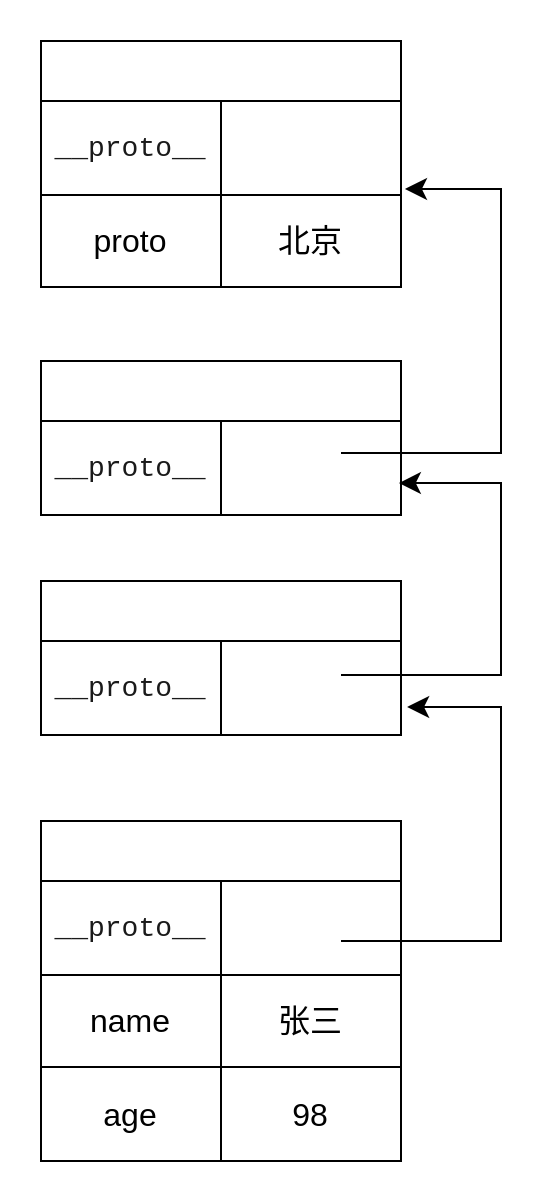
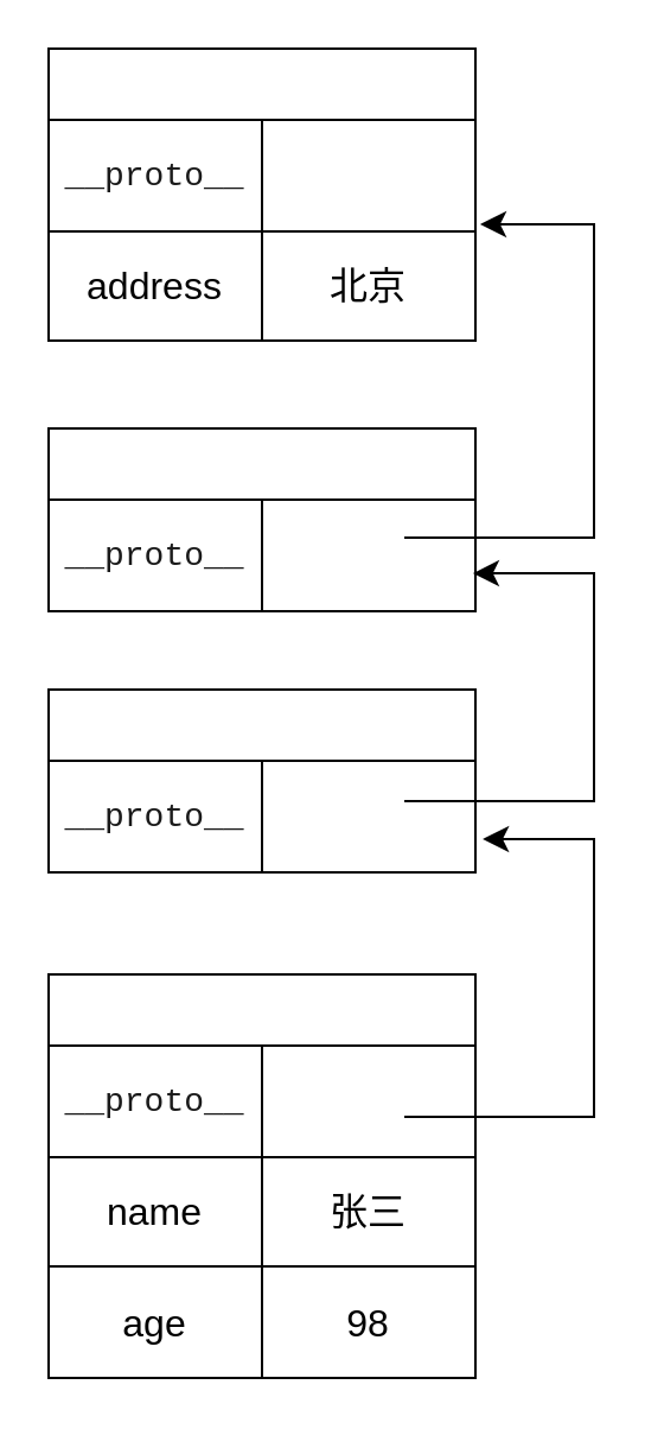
  <mxCell id="0" />
  <mxCell id="1" parent="0" />
  <mxCell id="2" value="obj对象" style="shape=table;startSize=30;container=1;collapsible=0;childLayout=tableLayout;strokeColor=default;fontSize=16;fontColor=light-dark(#FFFFFF,#FFFFFF);" parent="1" vertex="1"><mxGeometry x="20" y="410" width="180" height="170" as="geometry" /></mxCell>
  <mxCell id="3" value="" style="shape=tableRow;horizontal=0;startSize=0;swimlaneHead=0;swimlaneBody=0;strokeColor=inherit;top=0;left=0;bottom=0;right=0;collapsible=0;dropTarget=0;fillColor=none;points=[[0,0.5],[1,0.5]];portConstraint=eastwest;fontSize=16;" parent="2" vertex="1"><mxGeometry y="30" width="180" height="47" as="geometry" /></mxCell>
  <mxCell id="4" value="&lt;div style=&quot;font-family: Consolas, &amp;quot;Courier New&amp;quot;, monospace; font-size: 14px; line-height: 19px; white-space: pre;&quot;&gt;&lt;span style=&quot;background-color: rgb(255, 255, 255);&quot;&gt;__proto__&lt;/span&gt;&lt;/div&gt;" style="shape=partialRectangle;html=1;whiteSpace=wrap;connectable=0;strokeColor=inherit;overflow=hidden;fillColor=none;top=0;left=0;bottom=0;right=0;pointerEvents=1;fontSize=16;fontColor=#1A1A1A;" parent="3" vertex="1"><mxGeometry width="90" height="47" as="geometry"><mxRectangle width="90" height="47" as="alternateBounds" /></mxGeometry></mxCell>
  <mxCell id="5" value="" style="shape=partialRectangle;html=1;whiteSpace=wrap;connectable=0;strokeColor=inherit;overflow=hidden;fillColor=none;top=0;left=0;bottom=0;right=0;pointerEvents=1;fontSize=16;" parent="3" vertex="1"><mxGeometry x="90" width="90" height="47" as="geometry"><mxRectangle width="90" height="47" as="alternateBounds" /></mxGeometry></mxCell>
  <mxCell id="6" value="" style="shape=tableRow;horizontal=0;startSize=0;swimlaneHead=0;swimlaneBody=0;strokeColor=inherit;top=0;left=0;bottom=0;right=0;collapsible=0;dropTarget=0;fillColor=none;points=[[0,0.5],[1,0.5]];portConstraint=eastwest;fontSize=16;" parent="2" vertex="1"><mxGeometry y="77" width="180" height="46" as="geometry" /></mxCell>
  <mxCell id="7" value="name" style="shape=partialRectangle;html=1;whiteSpace=wrap;connectable=0;strokeColor=inherit;overflow=hidden;fillColor=none;top=0;left=0;bottom=0;right=0;pointerEvents=1;fontSize=16;" parent="6" vertex="1"><mxGeometry width="90" height="46" as="geometry"><mxRectangle width="90" height="46" as="alternateBounds" /></mxGeometry></mxCell>
  <mxCell id="8" value="张三" style="shape=partialRectangle;html=1;whiteSpace=wrap;connectable=0;strokeColor=inherit;overflow=hidden;fillColor=none;top=0;left=0;bottom=0;right=0;pointerEvents=1;fontSize=16;" parent="6" vertex="1"><mxGeometry x="90" width="90" height="46" as="geometry"><mxRectangle width="90" height="46" as="alternateBounds" /></mxGeometry></mxCell>
  <mxCell id="9" value="" style="shape=tableRow;horizontal=0;startSize=0;swimlaneHead=0;swimlaneBody=0;strokeColor=inherit;top=0;left=0;bottom=0;right=0;collapsible=0;dropTarget=0;fillColor=none;points=[[0,0.5],[1,0.5]];portConstraint=eastwest;fontSize=16;" parent="2" vertex="1"><mxGeometry y="123" width="180" height="47" as="geometry" /></mxCell>
  <mxCell id="10" value="age" style="shape=partialRectangle;html=1;whiteSpace=wrap;connectable=0;strokeColor=inherit;overflow=hidden;fillColor=none;top=0;left=0;bottom=0;right=0;pointerEvents=1;fontSize=16;" parent="9" vertex="1"><mxGeometry width="90" height="47" as="geometry"><mxRectangle width="90" height="47" as="alternateBounds" /></mxGeometry></mxCell>
  <mxCell id="11" value="98" style="shape=partialRectangle;html=1;whiteSpace=wrap;connectable=0;strokeColor=inherit;overflow=hidden;fillColor=none;top=0;left=0;bottom=0;right=0;pointerEvents=1;fontSize=16;" parent="9" vertex="1"><mxGeometry x="90" width="90" height="47" as="geometry"><mxRectangle width="90" height="47" as="alternateBounds" /></mxGeometry></mxCell>
  <mxCell id="12" value="第一个原型对象" style="shape=table;startSize=30;container=1;collapsible=0;childLayout=tableLayout;strokeColor=default;fontSize=16;fontColor=light-dark(#FFFFFF,#FFFFFF);" vertex="1" parent="1"><mxGeometry x="20" y="290" width="180" height="77" as="geometry" /></mxCell>
  <mxCell id="13" value="" style="shape=tableRow;horizontal=0;startSize=0;swimlaneHead=0;swimlaneBody=0;strokeColor=inherit;top=0;left=0;bottom=0;right=0;collapsible=0;dropTarget=0;fillColor=none;points=[[0,0.5],[1,0.5]];portConstraint=eastwest;fontSize=16;" vertex="1" parent="12"><mxGeometry y="30" width="180" height="47" as="geometry" /></mxCell>
  <mxCell id="14" value="&lt;div style=&quot;font-family: Consolas, &amp;quot;Courier New&amp;quot;, monospace; font-size: 14px; line-height: 19px; white-space: pre;&quot;&gt;&lt;span style=&quot;background-color: rgb(255, 255, 255);&quot;&gt;__proto__&lt;/span&gt;&lt;/div&gt;" style="shape=partialRectangle;html=1;whiteSpace=wrap;connectable=0;strokeColor=inherit;overflow=hidden;fillColor=none;top=0;left=0;bottom=0;right=0;pointerEvents=1;fontSize=16;fontColor=#1A1A1A;" vertex="1" parent="13"><mxGeometry width="90" height="47" as="geometry"><mxRectangle width="90" height="47" as="alternateBounds" /></mxGeometry></mxCell>
  <mxCell id="15" value="" style="shape=partialRectangle;html=1;whiteSpace=wrap;connectable=0;strokeColor=inherit;overflow=hidden;fillColor=none;top=0;left=0;bottom=0;right=0;pointerEvents=1;fontSize=16;" vertex="1" parent="13"><mxGeometry x="90" width="90" height="47" as="geometry"><mxRectangle width="90" height="47" as="alternateBounds" /></mxGeometry></mxCell>
  <mxCell id="16" value="第二个原型对象" style="shape=table;startSize=30;container=1;collapsible=0;childLayout=tableLayout;strokeColor=default;fontSize=16;fontColor=light-dark(#FFFFFF,#FFFFFF);" vertex="1" parent="1"><mxGeometry x="20" y="180" width="180" height="77" as="geometry" /></mxCell>
  <mxCell id="17" value="" style="shape=tableRow;horizontal=0;startSize=0;swimlaneHead=0;swimlaneBody=0;strokeColor=inherit;top=0;left=0;bottom=0;right=0;collapsible=0;dropTarget=0;fillColor=none;points=[[0,0.5],[1,0.5]];portConstraint=eastwest;fontSize=16;" vertex="1" parent="16"><mxGeometry y="30" width="180" height="47" as="geometry" /></mxCell>
  <mxCell id="18" value="&lt;div style=&quot;font-family: Consolas, &amp;quot;Courier New&amp;quot;, monospace; font-size: 14px; line-height: 19px; white-space: pre;&quot;&gt;&lt;span style=&quot;background-color: rgb(255, 255, 255);&quot;&gt;__proto__&lt;/span&gt;&lt;/div&gt;" style="shape=partialRectangle;html=1;whiteSpace=wrap;connectable=0;strokeColor=inherit;overflow=hidden;fillColor=none;top=0;left=0;bottom=0;right=0;pointerEvents=1;fontSize=16;fontColor=#1A1A1A;" vertex="1" parent="17"><mxGeometry width="90" height="47" as="geometry"><mxRectangle width="90" height="47" as="alternateBounds" /></mxGeometry></mxCell>
  <mxCell id="19" value="" style="shape=partialRectangle;html=1;whiteSpace=wrap;connectable=0;strokeColor=inherit;overflow=hidden;fillColor=none;top=0;left=0;bottom=0;right=0;pointerEvents=1;fontSize=16;" vertex="1" parent="17"><mxGeometry x="90" width="90" height="47" as="geometry"><mxRectangle width="90" height="47" as="alternateBounds" /></mxGeometry></mxCell>
  <mxCell id="20" value="第三个原型对象" style="shape=table;startSize=30;container=1;collapsible=0;childLayout=tableLayout;strokeColor=default;fontSize=16;fontColor=light-dark(#FFFFFF,#FFFFFF);" vertex="1" parent="1"><mxGeometry x="20" y="20" width="180" height="123" as="geometry" /></mxCell>
  <mxCell id="21" value="" style="shape=tableRow;horizontal=0;startSize=0;swimlaneHead=0;swimlaneBody=0;strokeColor=inherit;top=0;left=0;bottom=0;right=0;collapsible=0;dropTarget=0;fillColor=none;points=[[0,0.5],[1,0.5]];portConstraint=eastwest;fontSize=16;" vertex="1" parent="20"><mxGeometry y="30" width="180" height="47" as="geometry" /></mxCell>
  <mxCell id="22" value="&lt;div style=&quot;font-family: Consolas, &amp;quot;Courier New&amp;quot;, monospace; font-size: 14px; line-height: 19px; white-space: pre;&quot;&gt;&lt;span style=&quot;background-color: rgb(255, 255, 255);&quot;&gt;__proto__&lt;/span&gt;&lt;/div&gt;" style="shape=partialRectangle;html=1;whiteSpace=wrap;connectable=0;strokeColor=inherit;overflow=hidden;fillColor=none;top=0;left=0;bottom=0;right=0;pointerEvents=1;fontSize=16;fontColor=#1A1A1A;" vertex="1" parent="21"><mxGeometry width="90" height="47" as="geometry"><mxRectangle width="90" height="47" as="alternateBounds" /></mxGeometry></mxCell>
  <mxCell id="23" value="" style="shape=partialRectangle;html=1;whiteSpace=wrap;connectable=0;strokeColor=inherit;overflow=hidden;fillColor=none;top=0;left=0;bottom=0;right=0;pointerEvents=1;fontSize=16;" vertex="1" parent="21"><mxGeometry x="90" width="90" height="47" as="geometry"><mxRectangle width="90" height="47" as="alternateBounds" /></mxGeometry></mxCell>
  <mxCell id="24" value="" style="shape=tableRow;horizontal=0;startSize=0;swimlaneHead=0;swimlaneBody=0;strokeColor=inherit;top=0;left=0;bottom=0;right=0;collapsible=0;dropTarget=0;fillColor=none;points=[[0,0.5],[1,0.5]];portConstraint=eastwest;fontSize=16;" vertex="1" parent="20"><mxGeometry y="77" width="180" height="46" as="geometry" /></mxCell>
- <mxCell id="25" value="proto" style="shape=partialRectangle;html=1;whiteSpace=wrap;connectable=0;strokeColor=inherit;overflow=hidden;fillColor=none;top=0;left=0;bottom=0;right=0;pointerEvents=1;fontSize=16;" vertex="1" parent="24"><mxGeometry width="90" height="46" as="geometry"><mxRectangle width="90" height="46" as="alternateBounds" /></mxGeometry></mxCell>
+ <mxCell id="25" value="address" style="shape=partialRectangle;html=1;whiteSpace=wrap;connectable=0;strokeColor=inherit;overflow=hidden;fillColor=none;top=0;left=0;bottom=0;right=0;pointerEvents=1;fontSize=16;" vertex="1" parent="24"><mxGeometry width="90" height="46" as="geometry"><mxRectangle width="90" height="46" as="alternateBounds" /></mxGeometry></mxCell>
  <mxCell id="26" value="北京" style="shape=partialRectangle;html=1;whiteSpace=wrap;connectable=0;strokeColor=inherit;overflow=hidden;fillColor=none;top=0;left=0;bottom=0;right=0;pointerEvents=1;fontSize=16;" vertex="1" parent="24"><mxGeometry x="90" width="90" height="46" as="geometry"><mxRectangle width="90" height="46" as="alternateBounds" /></mxGeometry></mxCell>
  <mxCell id="27" value="" style="edgeStyle=elbowEdgeStyle;elbow=horizontal;endArrow=classic;html=1;curved=0;rounded=0;endSize=8;startSize=8;entryX=1.017;entryY=0.702;entryDx=0;entryDy=0;entryPerimeter=0;" edge="1" parent="1" target="13"><mxGeometry width="50" height="50" relative="1" as="geometry"><mxPoint x="170" y="470" as="sourcePoint" /><mxPoint x="210" y="350" as="targetPoint" /><Array as="points"><mxPoint x="250" y="410" /><mxPoint x="220" y="450" /></Array></mxGeometry></mxCell>
  <mxCell id="28" value="" style="edgeStyle=elbowEdgeStyle;elbow=horizontal;endArrow=classic;html=1;curved=0;rounded=0;endSize=8;startSize=8;entryX=0.994;entryY=0.66;entryDx=0;entryDy=0;entryPerimeter=0;" edge="1" parent="1" target="17"><mxGeometry width="50" height="50" relative="1" as="geometry"><mxPoint x="170" y="337" as="sourcePoint" /><mxPoint x="203" y="220" as="targetPoint" /><Array as="points"><mxPoint x="250" y="277" /><mxPoint x="220" y="317" /></Array></mxGeometry></mxCell>
  <mxCell id="29" value="" style="edgeStyle=elbowEdgeStyle;elbow=horizontal;endArrow=classic;html=1;curved=0;rounded=0;endSize=8;startSize=8;entryX=1.011;entryY=0.936;entryDx=0;entryDy=0;entryPerimeter=0;" edge="1" parent="1" target="21"><mxGeometry width="50" height="50" relative="1" as="geometry"><mxPoint x="170" y="226" as="sourcePoint" /><mxPoint x="199" y="130" as="targetPoint" /><Array as="points"><mxPoint x="250" y="166" /><mxPoint x="220" y="206" /></Array></mxGeometry></mxCell>
